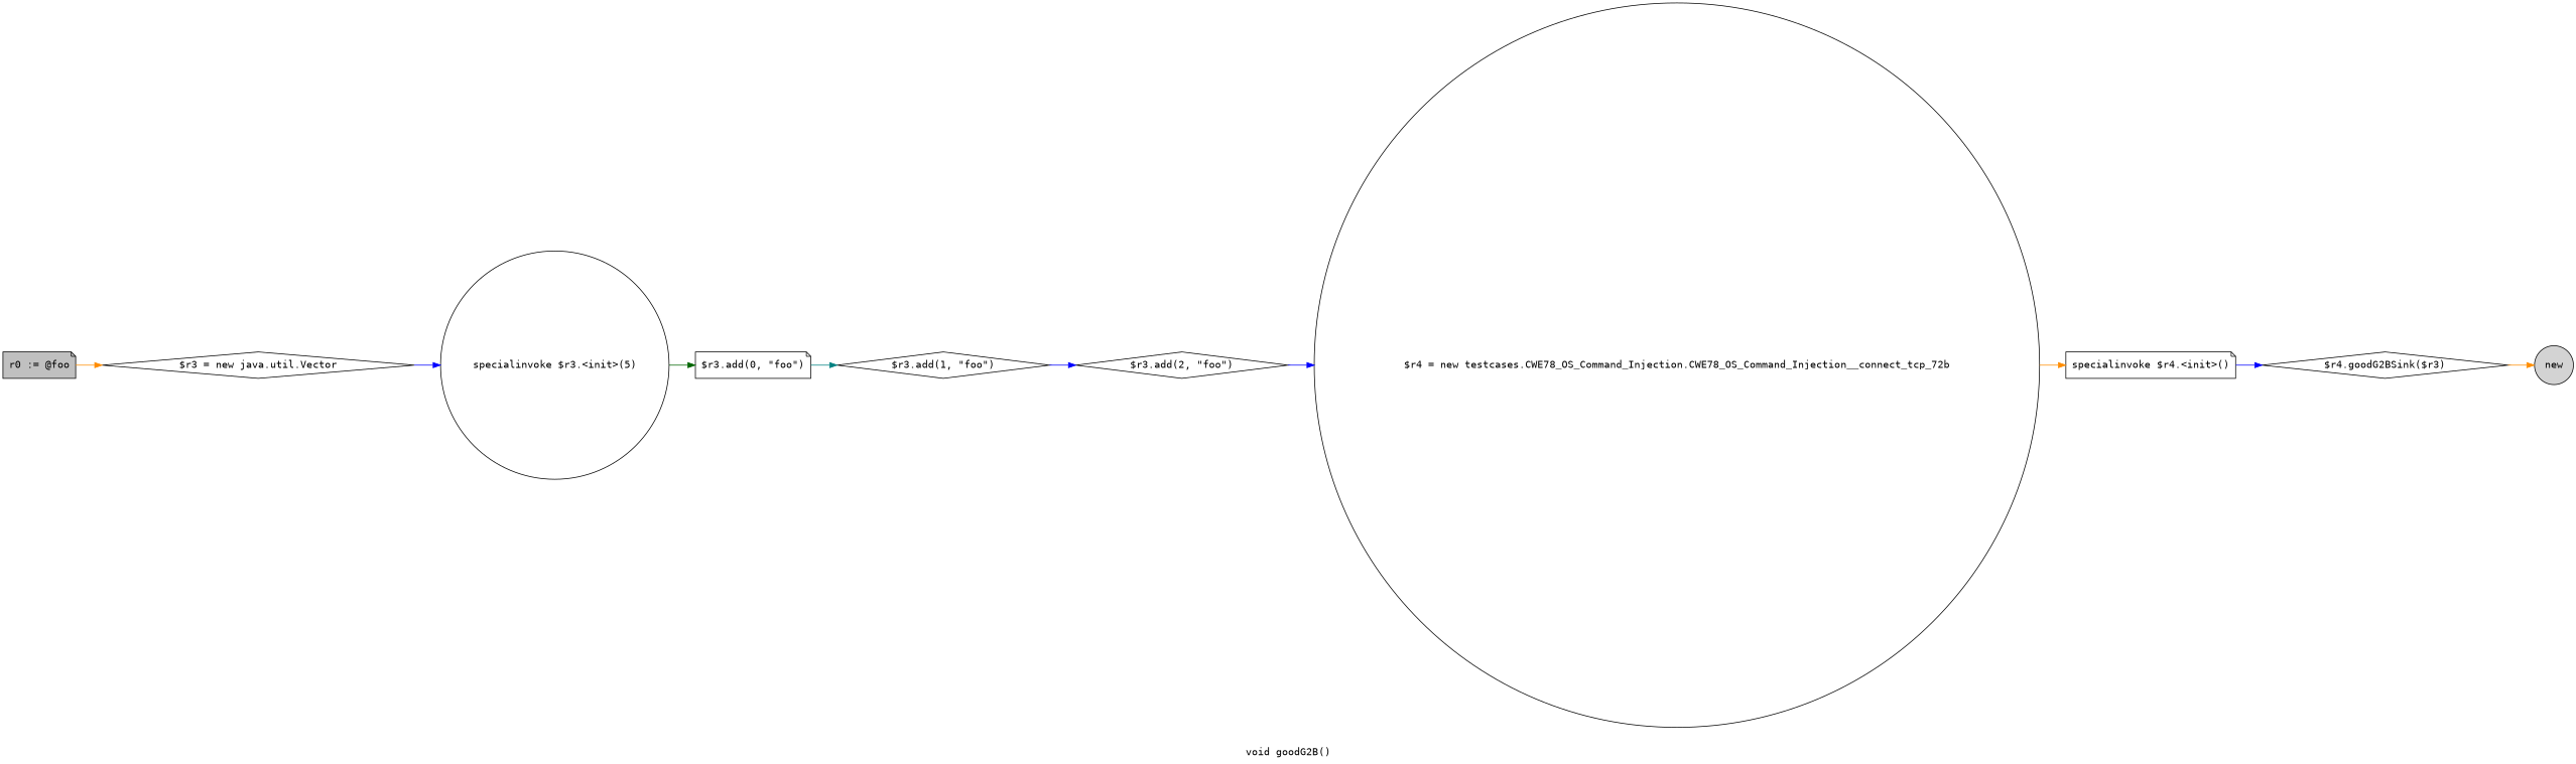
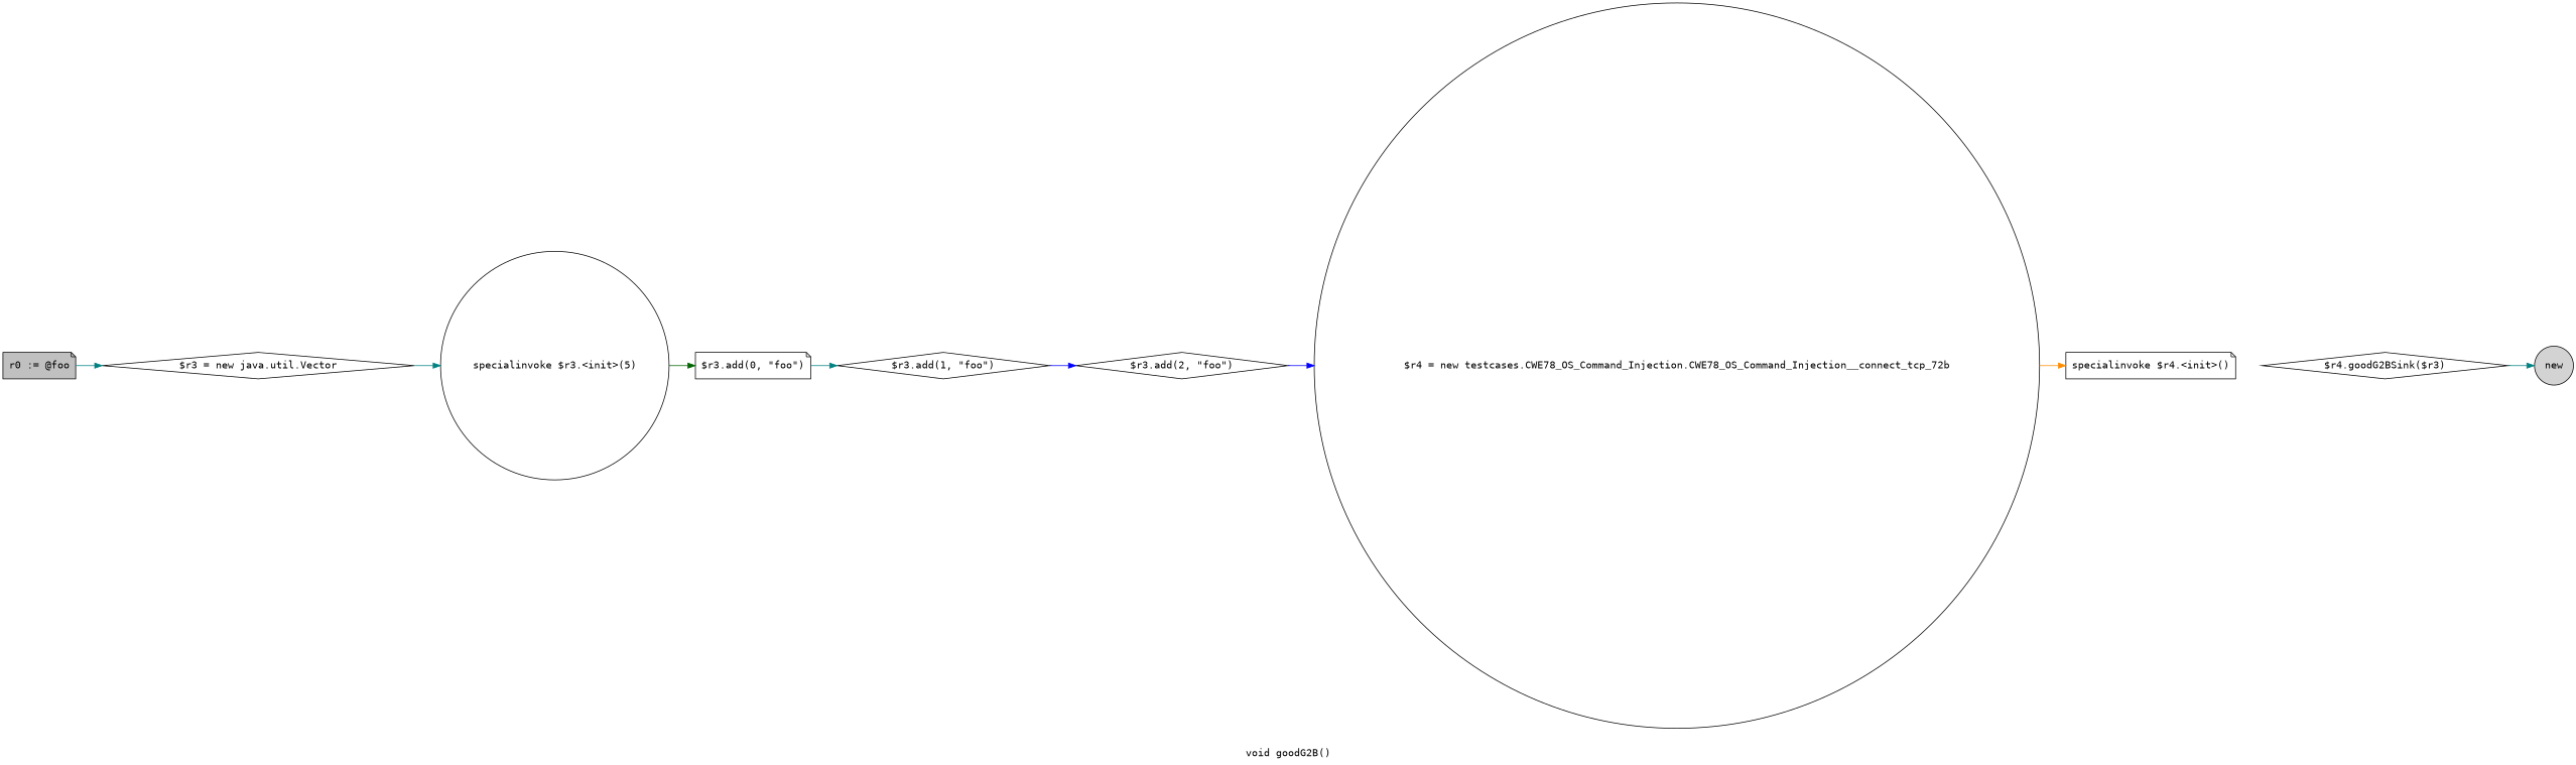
  digraph {
    fontname="DejaVu Sans Mono"
    label="void goodG2B()"
    rankdir=LR
    node [fontname="DejaVu Sans Mono" shape=diamond]
    edge [color=teal fontname="DejaVu Sans Mono"]
    n1 [fillcolor=gray label="r0 := @foo" shape=note style=filled]
    n2 [label="$r3 = new java.util.Vector"]
    n3 [label="specialinvoke $r3.<init>(5)" shape=circle]
    n4 [label="$r3.add(0, \"foo\")" shape=note]
    n5 [label="$r3.add(1, \"foo\")"]
    n6 [label="$r3.add(2, \"foo\")"]
    n7 [label="$r4 = new testcases.CWE78_OS_Command_Injection.CWE78_OS_Command_Injection__connect_tcp_72b" shape=circle]
    n8 [label="specialinvoke $r4.<init>()" shape=note]
    n9 [label="$r4.goodG2BSink($r3)"]
    n10 [fillcolor=lightgray label=new shape=circle style=filled]
-   n1 -> n2 [color=darkorange]
-   n2 -> n3 [color=blue]
+   n1 -> n2
+   n2 -> n3
    n3 -> n4 [color=darkgreen]
    n4 -> n5
    n5 -> n6 [color=blue]
    n6 -> n7 [color=blue]
    n7 -> n8 [color=darkorange]
-   n8 -> n9 [color=blue]
-   n9 -> n10 [color=darkorange]
+   n9 -> n10
  }
